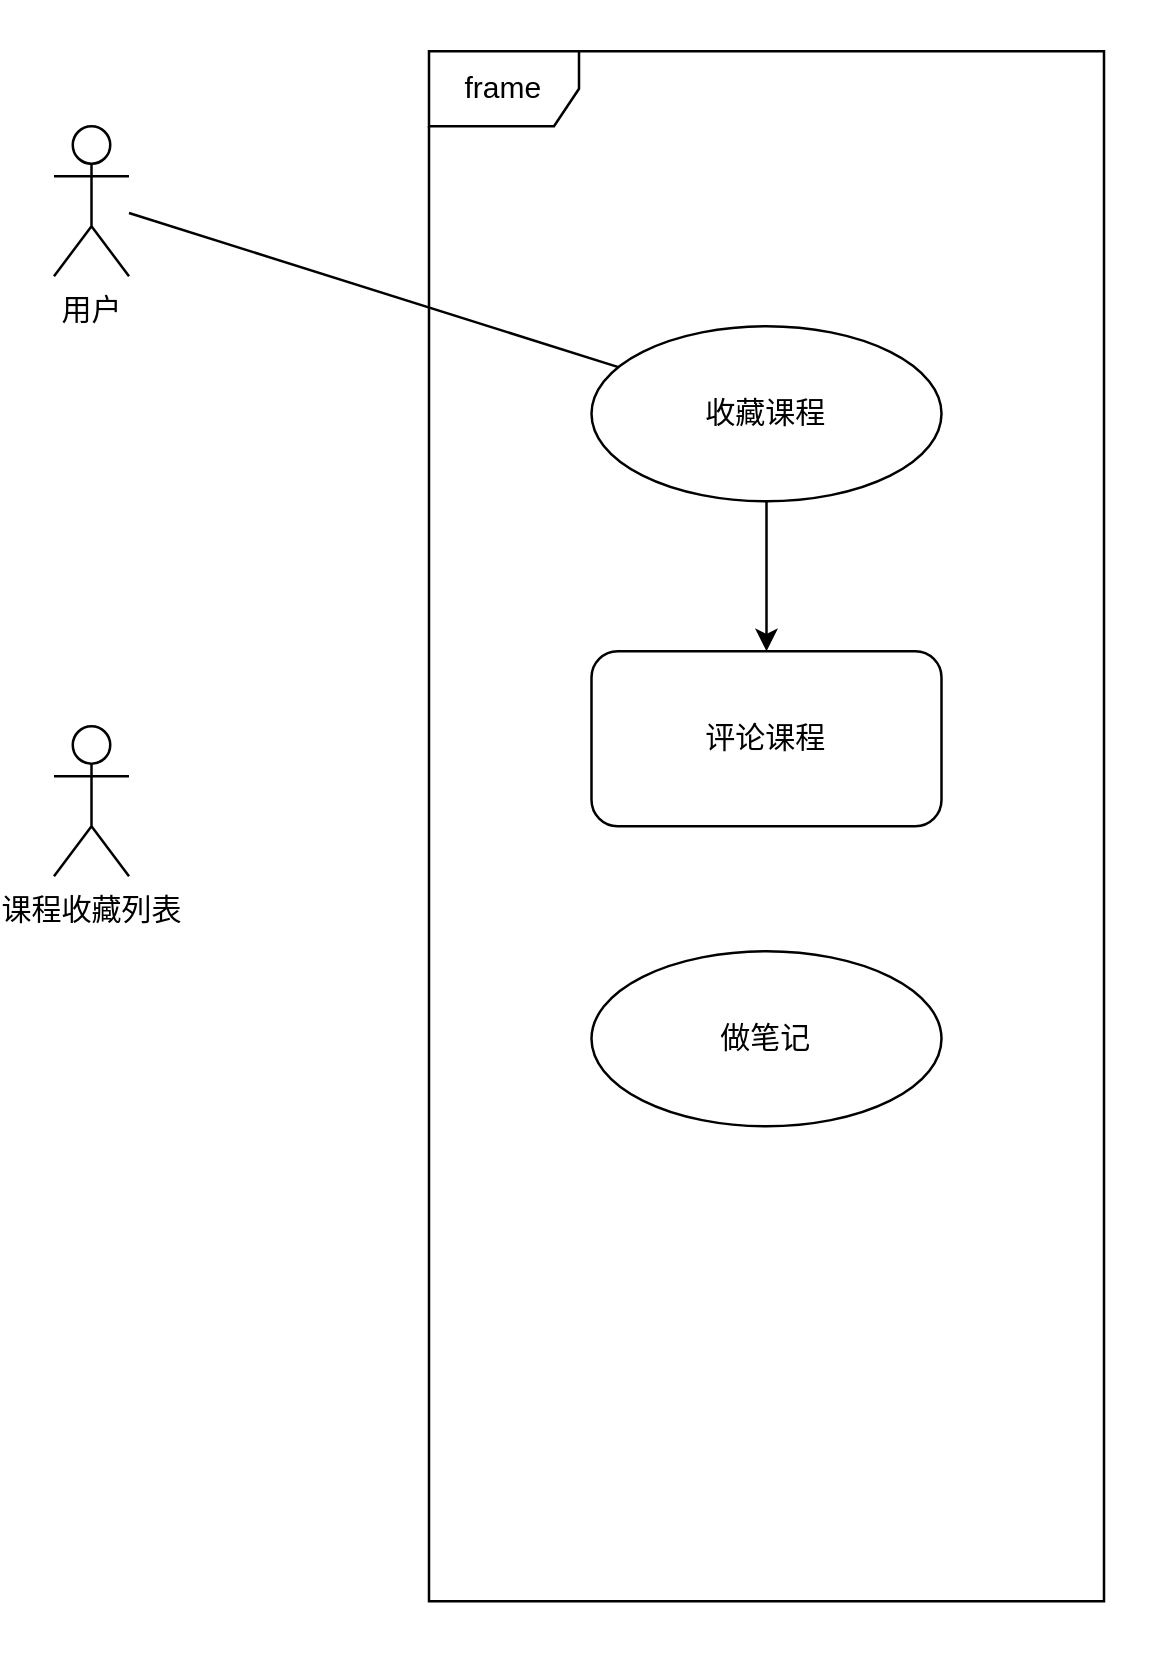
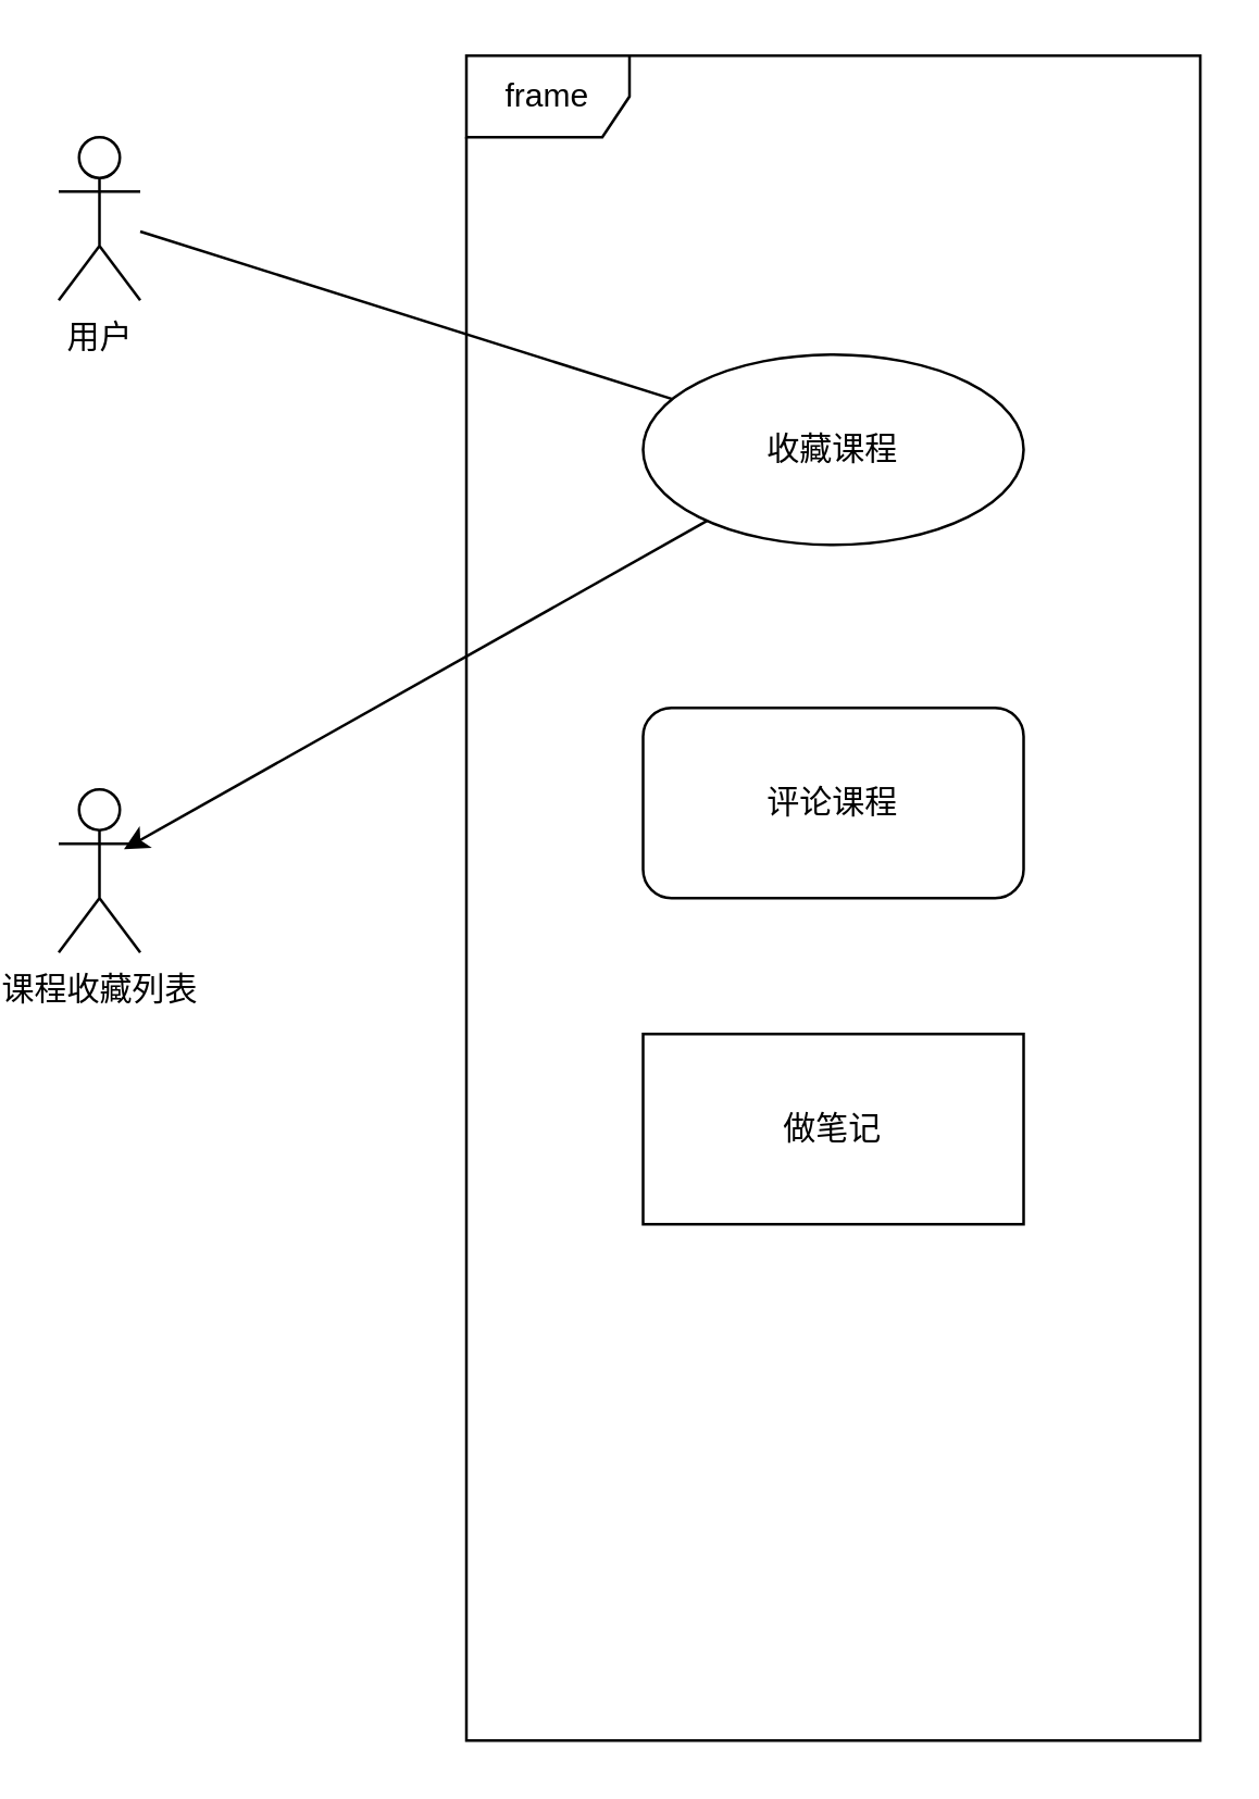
  <mxCell id="0" />
  <mxCell id="1" parent="0" />
  <mxCell id="2" value="frame" style="shape=umlFrame;whiteSpace=wrap;html=1;" vertex="1" parent="1"><mxGeometry x="170" y="20" width="270" height="620" as="geometry" /></mxCell>
- <mxCell id="3" style="edgeStyle=none;rounded=0;orthogonalLoop=1;jettySize=auto;html=1;" edge="1" parent="1" source="4" target="8"><mxGeometry relative="1" as="geometry" /></mxCell>
+ <mxCell id="3" style="edgeStyle=none;rounded=0;orthogonalLoop=1;jettySize=auto;html=1;entryX=0.8;entryY=0.367;entryDx=0;entryDy=0;entryPerimeter=0;" edge="1" parent="1" source="4" target="7"><mxGeometry relative="1" as="geometry" /></mxCell>
  <mxCell id="4" value="收藏课程" style="ellipse;whiteSpace=wrap;html=1;" vertex="1" parent="1"><mxGeometry x="235" y="130" width="140" height="70" as="geometry" /></mxCell>
  <mxCell id="5" style="rounded=0;orthogonalLoop=1;jettySize=auto;html=1;endArrow=none;" edge="1" parent="1" source="6" target="4"><mxGeometry relative="1" as="geometry" /></mxCell>
  <mxCell id="6" value="用户" style="shape=umlActor;verticalLabelPosition=bottom;verticalAlign=top;html=1;" vertex="1" parent="1"><mxGeometry x="20" y="50" width="30" height="60" as="geometry" /></mxCell>
  <mxCell id="7" value="课程收藏列表" style="shape=umlActor;verticalLabelPosition=bottom;verticalAlign=top;html=1;" vertex="1" parent="1"><mxGeometry x="20" y="290" width="30" height="60" as="geometry" /></mxCell>
  <mxCell id="8" value="评论课程" style="whiteSpace=wrap;html=1;rounded=1;" vertex="1" parent="1"><mxGeometry x="235" y="260" width="140" height="70" as="geometry" /></mxCell>
- <mxCell id="9" value="做笔记" style="ellipse;whiteSpace=wrap;html=1;" vertex="1" parent="1"><mxGeometry x="235" y="380" width="140" height="70" as="geometry" /></mxCell>
+ <mxCell id="9" value="做笔记" style="whiteSpace=wrap;html=1;rounded=0;" vertex="1" parent="1"><mxGeometry x="235" y="380" width="140" height="70" as="geometry" /></mxCell>
